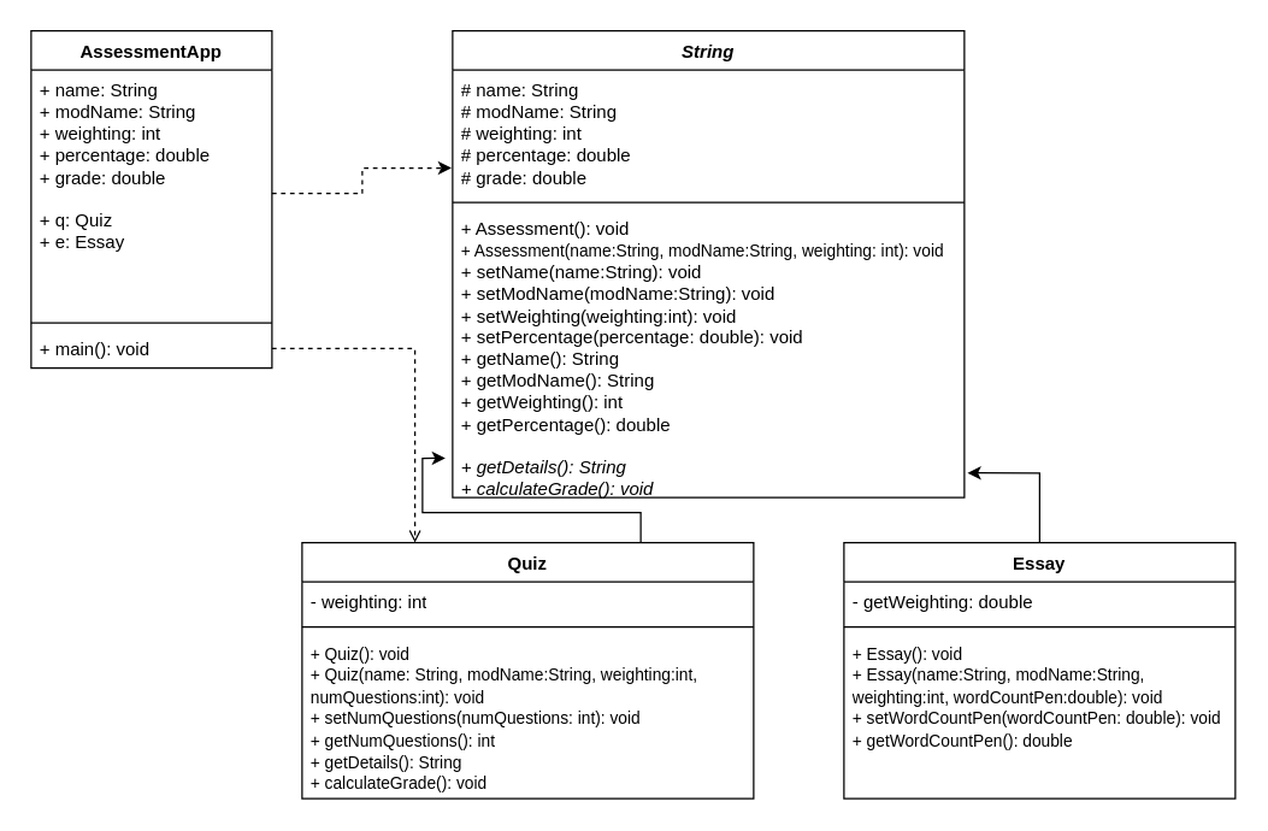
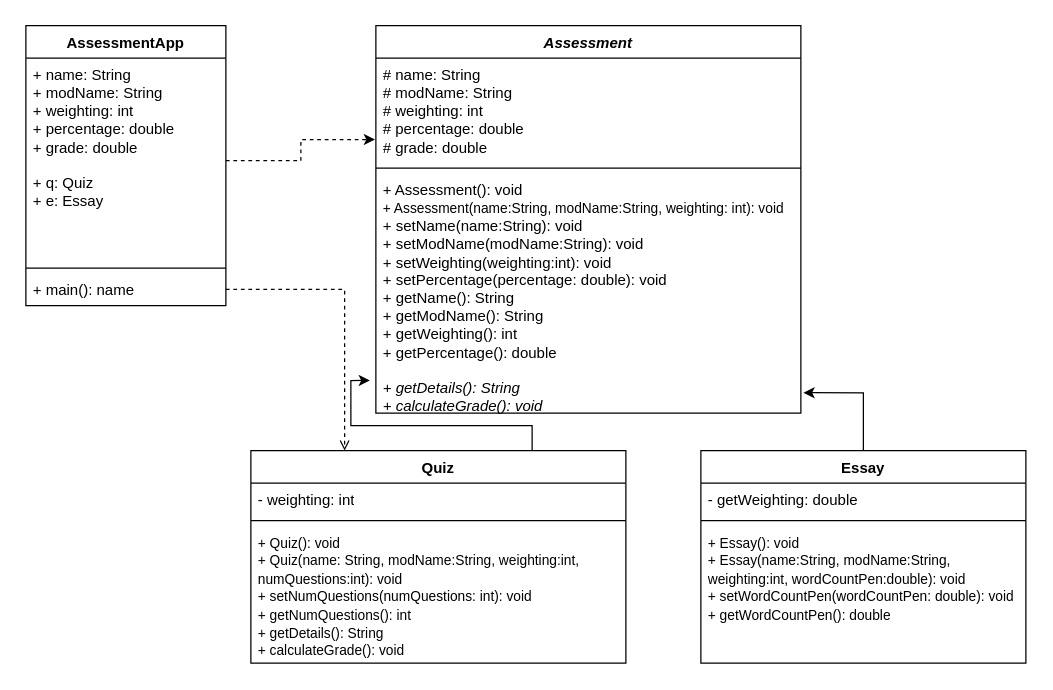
  <mxCell id="0" />
  <mxCell id="1" parent="0" />
  <mxCell id="2" value="AssessmentApp" style="swimlane;fontStyle=1;align=center;verticalAlign=top;childLayout=stackLayout;horizontal=1;startSize=26;horizontalStack=0;resizeParent=1;resizeParentMax=0;resizeLast=0;collapsible=1;marginBottom=0;whiteSpace=wrap;html=1;" vertex="1" parent="1"><mxGeometry x="20" y="20" width="160" height="224" as="geometry" /></mxCell>
  <mxCell id="3" value="+ name: String&lt;br&gt;+ modName: String&lt;br&gt;+ weighting: int&lt;br&gt;+ percentage: double&lt;br&gt;+ grade: double&lt;br&gt;&lt;br&gt;+ q: Quiz&lt;br&gt;+ e: Essay" style="text;strokeColor=none;fillColor=none;align=left;verticalAlign=top;spacingLeft=4;spacingRight=4;overflow=hidden;rotatable=0;points=[[0,0.5],[1,0.5]];portConstraint=eastwest;whiteSpace=wrap;html=1;" vertex="1" parent="2"><mxGeometry y="26" width="160" height="164" as="geometry" /></mxCell>
  <mxCell id="4" value="" style="line;strokeWidth=1;fillColor=none;align=left;verticalAlign=middle;spacingTop=-1;spacingLeft=3;spacingRight=3;rotatable=0;labelPosition=right;points=[];portConstraint=eastwest;strokeColor=inherit;" vertex="1" parent="2"><mxGeometry y="190" width="160" height="8" as="geometry" /></mxCell>
- <mxCell id="5" value="+ main(): void" style="text;strokeColor=none;fillColor=none;align=left;verticalAlign=top;spacingLeft=4;spacingRight=4;overflow=hidden;rotatable=0;points=[[0,0.5],[1,0.5]];portConstraint=eastwest;whiteSpace=wrap;html=1;" vertex="1" parent="2"><mxGeometry y="198" width="160" height="26" as="geometry" /></mxCell>
- <mxCell id="6" value="&lt;i&gt;String&lt;/i&gt;" style="swimlane;fontStyle=1;align=center;verticalAlign=top;childLayout=stackLayout;horizontal=1;startSize=26;horizontalStack=0;resizeParent=1;resizeParentMax=0;resizeLast=0;collapsible=1;marginBottom=0;whiteSpace=wrap;html=1;" vertex="1" parent="1"><mxGeometry x="300" y="20" width="340" height="310" as="geometry" /></mxCell>
+ <mxCell id="5" value="+ main(): name" style="text;strokeColor=none;fillColor=none;align=left;verticalAlign=top;spacingLeft=4;spacingRight=4;overflow=hidden;rotatable=0;points=[[0,0.5],[1,0.5]];portConstraint=eastwest;whiteSpace=wrap;html=1;" vertex="1" parent="2"><mxGeometry y="198" width="160" height="26" as="geometry" /></mxCell>
+ <mxCell id="6" value="&lt;i&gt;Assessment&lt;/i&gt;" style="swimlane;fontStyle=1;align=center;verticalAlign=top;childLayout=stackLayout;horizontal=1;startSize=26;horizontalStack=0;resizeParent=1;resizeParentMax=0;resizeLast=0;collapsible=1;marginBottom=0;whiteSpace=wrap;html=1;" vertex="1" parent="1"><mxGeometry x="300" y="20" width="340" height="310" as="geometry" /></mxCell>
  <mxCell id="7" value="# name: String&lt;br&gt;# modName: String&lt;br&gt;# weighting: int&lt;br&gt;# percentage: double&lt;br&gt;# grade: double" style="text;strokeColor=none;fillColor=none;align=left;verticalAlign=top;spacingLeft=4;spacingRight=4;overflow=hidden;rotatable=0;points=[[0,0.5],[1,0.5]];portConstraint=eastwest;whiteSpace=wrap;html=1;" vertex="1" parent="6"><mxGeometry y="26" width="340" height="84" as="geometry" /></mxCell>
  <mxCell id="8" value="" style="line;strokeWidth=1;fillColor=none;align=left;verticalAlign=middle;spacingTop=-1;spacingLeft=3;spacingRight=3;rotatable=0;labelPosition=right;points=[];portConstraint=eastwest;strokeColor=inherit;" vertex="1" parent="6"><mxGeometry y="110" width="340" height="8" as="geometry" /></mxCell>
  <mxCell id="9" value="+ Assessment(): void&lt;br&gt;&lt;font style=&quot;&quot;&gt;&lt;font style=&quot;font-size: 11px;&quot;&gt;+ Assessment(name:String, modName:String, weighting: int): void&lt;/font&gt;&lt;br&gt;+ setName(name:String): void&lt;br&gt;+ setModName(modName:String): void&lt;br&gt;+ setWeighting(weighting:int): void&lt;br&gt;+ setPercentage(percentage: double): void&lt;br&gt;+ getName(): String&lt;br&gt;+ getModName(): String&lt;br&gt;+ getWeighting(): int&lt;br&gt;+ getPercentage(): double&lt;br&gt;&lt;br&gt;&lt;i&gt;+ getDetails(): String&lt;br&gt;+ calculateGrade(): void&lt;/i&gt;&lt;br&gt;&lt;/font&gt;" style="text;strokeColor=none;fillColor=none;align=left;verticalAlign=top;spacingLeft=4;spacingRight=4;overflow=hidden;rotatable=0;points=[[0,0.5],[1,0.5]];portConstraint=eastwest;whiteSpace=wrap;html=1;" vertex="1" parent="6"><mxGeometry y="118" width="340" height="192" as="geometry" /></mxCell>
  <mxCell id="10" style="edgeStyle=orthogonalEdgeStyle;rounded=0;orthogonalLoop=1;jettySize=auto;html=1;exitX=0.75;exitY=0;exitDx=0;exitDy=0;entryX=-0.014;entryY=0.864;entryDx=0;entryDy=0;entryPerimeter=0;" edge="1" parent="1" source="11" target="9"><mxGeometry relative="1" as="geometry" /></mxCell>
  <mxCell id="11" value="Quiz" style="swimlane;fontStyle=1;align=center;verticalAlign=top;childLayout=stackLayout;horizontal=1;startSize=26;horizontalStack=0;resizeParent=1;resizeParentMax=0;resizeLast=0;collapsible=1;marginBottom=0;whiteSpace=wrap;html=1;" vertex="1" parent="1"><mxGeometry x="200" y="360" width="300" height="170" as="geometry" /></mxCell>
  <mxCell id="12" value="- weighting: int" style="text;strokeColor=none;fillColor=none;align=left;verticalAlign=top;spacingLeft=4;spacingRight=4;overflow=hidden;rotatable=0;points=[[0,0.5],[1,0.5]];portConstraint=eastwest;whiteSpace=wrap;html=1;" vertex="1" parent="11"><mxGeometry y="26" width="300" height="26" as="geometry" /></mxCell>
  <mxCell id="13" value="" style="line;strokeWidth=1;fillColor=none;align=left;verticalAlign=middle;spacingTop=-1;spacingLeft=3;spacingRight=3;rotatable=0;labelPosition=right;points=[];portConstraint=eastwest;strokeColor=inherit;" vertex="1" parent="11"><mxGeometry y="52" width="300" height="8" as="geometry" /></mxCell>
  <mxCell id="14" value="&lt;font style=&quot;font-size: 11px;&quot;&gt;+ Quiz(): void&lt;br&gt;+ Quiz(name: String, modName:String, weighting:int, numQuestions:int): void&lt;br&gt;+ setNumQuestions(numQuestions: int): void&lt;br&gt;+ getNumQuestions(): int&lt;br&gt;+ getDetails(): String&lt;br&gt;+ calculateGrade(): void&lt;br&gt;&lt;/font&gt;" style="text;strokeColor=none;fillColor=none;align=left;verticalAlign=top;spacingLeft=4;spacingRight=4;overflow=hidden;rotatable=0;points=[[0,0.5],[1,0.5]];portConstraint=eastwest;whiteSpace=wrap;html=1;" vertex="1" parent="11"><mxGeometry y="60" width="300" height="110" as="geometry" /></mxCell>
  <mxCell id="15" style="edgeStyle=orthogonalEdgeStyle;rounded=0;orthogonalLoop=1;jettySize=auto;html=1;exitX=0.5;exitY=0;exitDx=0;exitDy=0;entryX=1.006;entryY=0.915;entryDx=0;entryDy=0;entryPerimeter=0;" edge="1" parent="1" source="16" target="9"><mxGeometry relative="1" as="geometry" /></mxCell>
  <mxCell id="16" value="Essay" style="swimlane;fontStyle=1;align=center;verticalAlign=top;childLayout=stackLayout;horizontal=1;startSize=26;horizontalStack=0;resizeParent=1;resizeParentMax=0;resizeLast=0;collapsible=1;marginBottom=0;whiteSpace=wrap;html=1;" vertex="1" parent="1"><mxGeometry x="560" y="360" width="260" height="170" as="geometry" /></mxCell>
  <mxCell id="17" value="- getWeighting: double" style="text;strokeColor=none;fillColor=none;align=left;verticalAlign=top;spacingLeft=4;spacingRight=4;overflow=hidden;rotatable=0;points=[[0,0.5],[1,0.5]];portConstraint=eastwest;whiteSpace=wrap;html=1;" vertex="1" parent="16"><mxGeometry y="26" width="260" height="26" as="geometry" /></mxCell>
  <mxCell id="18" value="" style="line;strokeWidth=1;fillColor=none;align=left;verticalAlign=middle;spacingTop=-1;spacingLeft=3;spacingRight=3;rotatable=0;labelPosition=right;points=[];portConstraint=eastwest;strokeColor=inherit;" vertex="1" parent="16"><mxGeometry y="52" width="260" height="8" as="geometry" /></mxCell>
  <mxCell id="19" value="&lt;font style=&quot;font-size: 11px;&quot;&gt;+ Essay(): void&lt;br&gt;+ Essay(name:String, modName:String, weighting:int, wordCountPen:double): void&lt;br&gt;+ setWordCountPen(wordCountPen: double): void&lt;br&gt;+ getWordCountPen(): double&lt;br&gt;&lt;/font&gt;" style="text;strokeColor=none;fillColor=none;align=left;verticalAlign=top;spacingLeft=4;spacingRight=4;overflow=hidden;rotatable=0;points=[[0,0.5],[1,0.5]];portConstraint=eastwest;whiteSpace=wrap;html=1;" vertex="1" parent="16"><mxGeometry y="60" width="260" height="110" as="geometry" /></mxCell>
  <mxCell id="20" style="edgeStyle=orthogonalEdgeStyle;rounded=0;orthogonalLoop=1;jettySize=auto;html=1;exitX=1;exitY=0.5;exitDx=0;exitDy=0;entryX=-0.002;entryY=0.775;entryDx=0;entryDy=0;entryPerimeter=0;dashed=1;" edge="1" parent="1" source="3" target="7"><mxGeometry relative="1" as="geometry" /></mxCell>
  <mxCell id="21" style="edgeStyle=orthogonalEdgeStyle;rounded=0;orthogonalLoop=1;jettySize=auto;html=1;exitX=1;exitY=0.5;exitDx=0;exitDy=0;entryX=0.25;entryY=0;entryDx=0;entryDy=0;dashed=1;endArrow=open;" edge="1" parent="1" source="5" target="11"><mxGeometry relative="1" as="geometry" /></mxCell>
